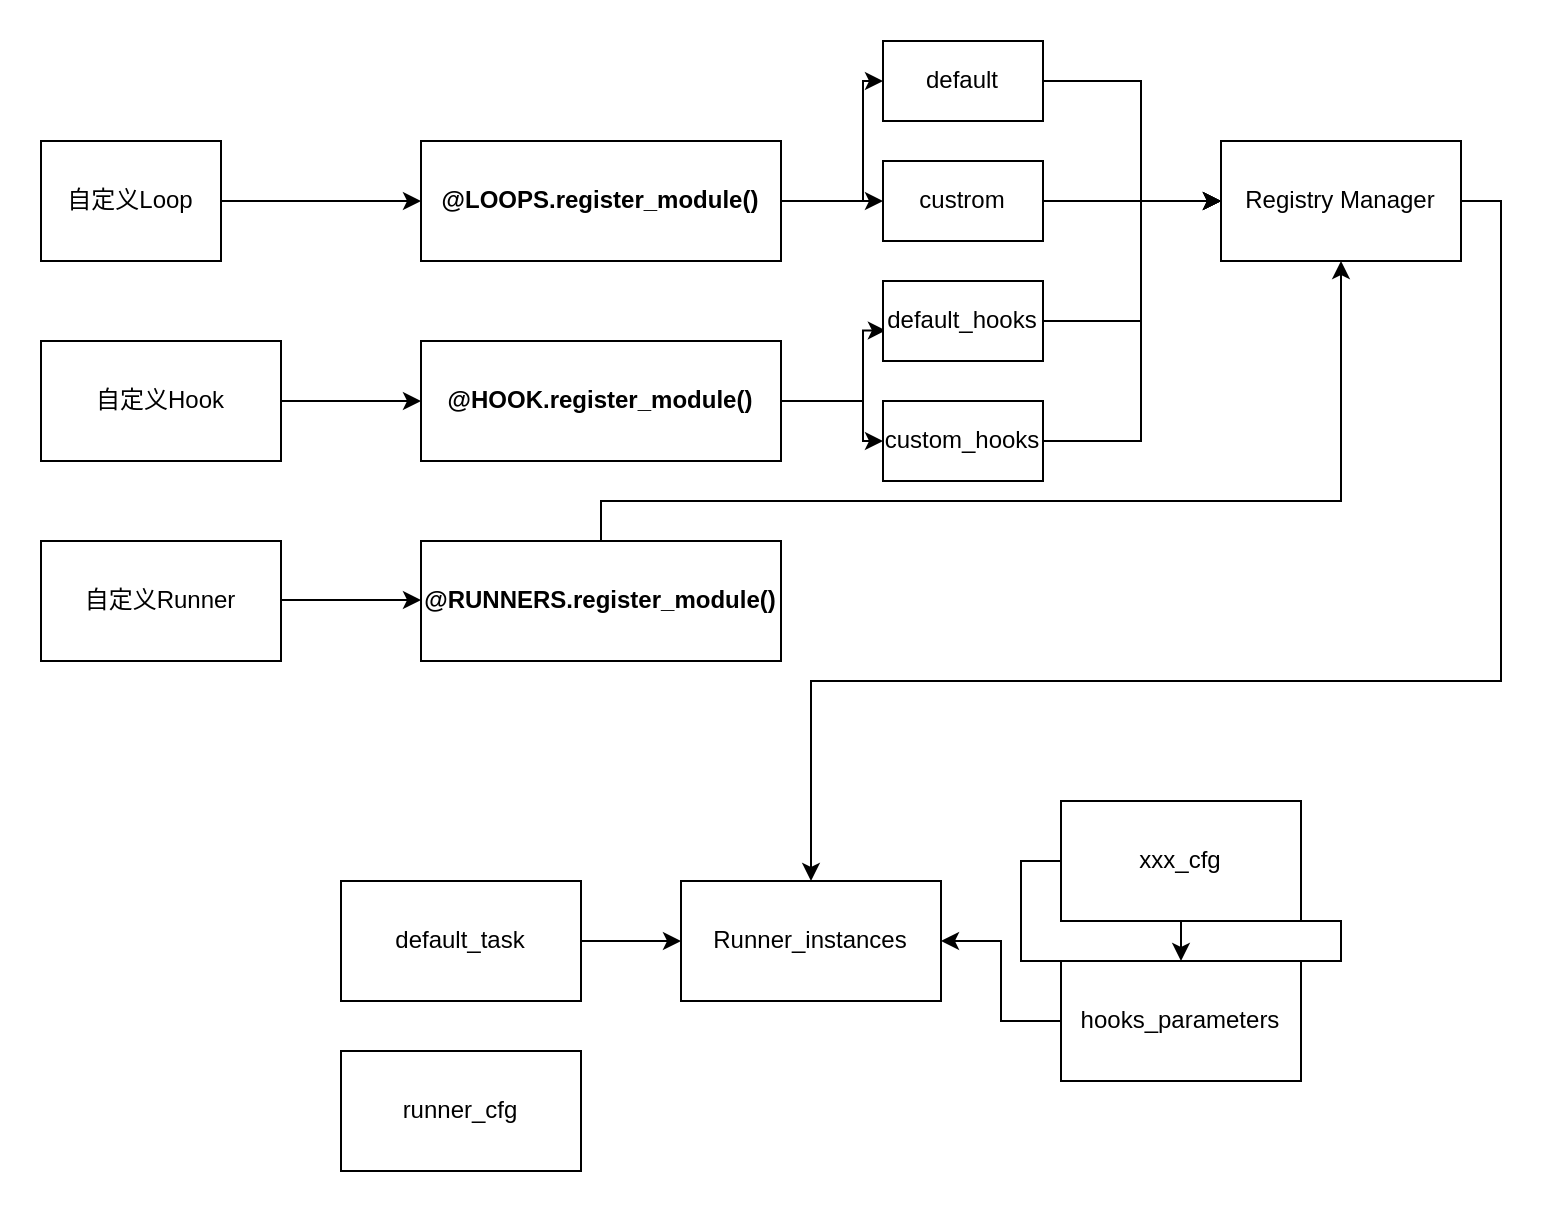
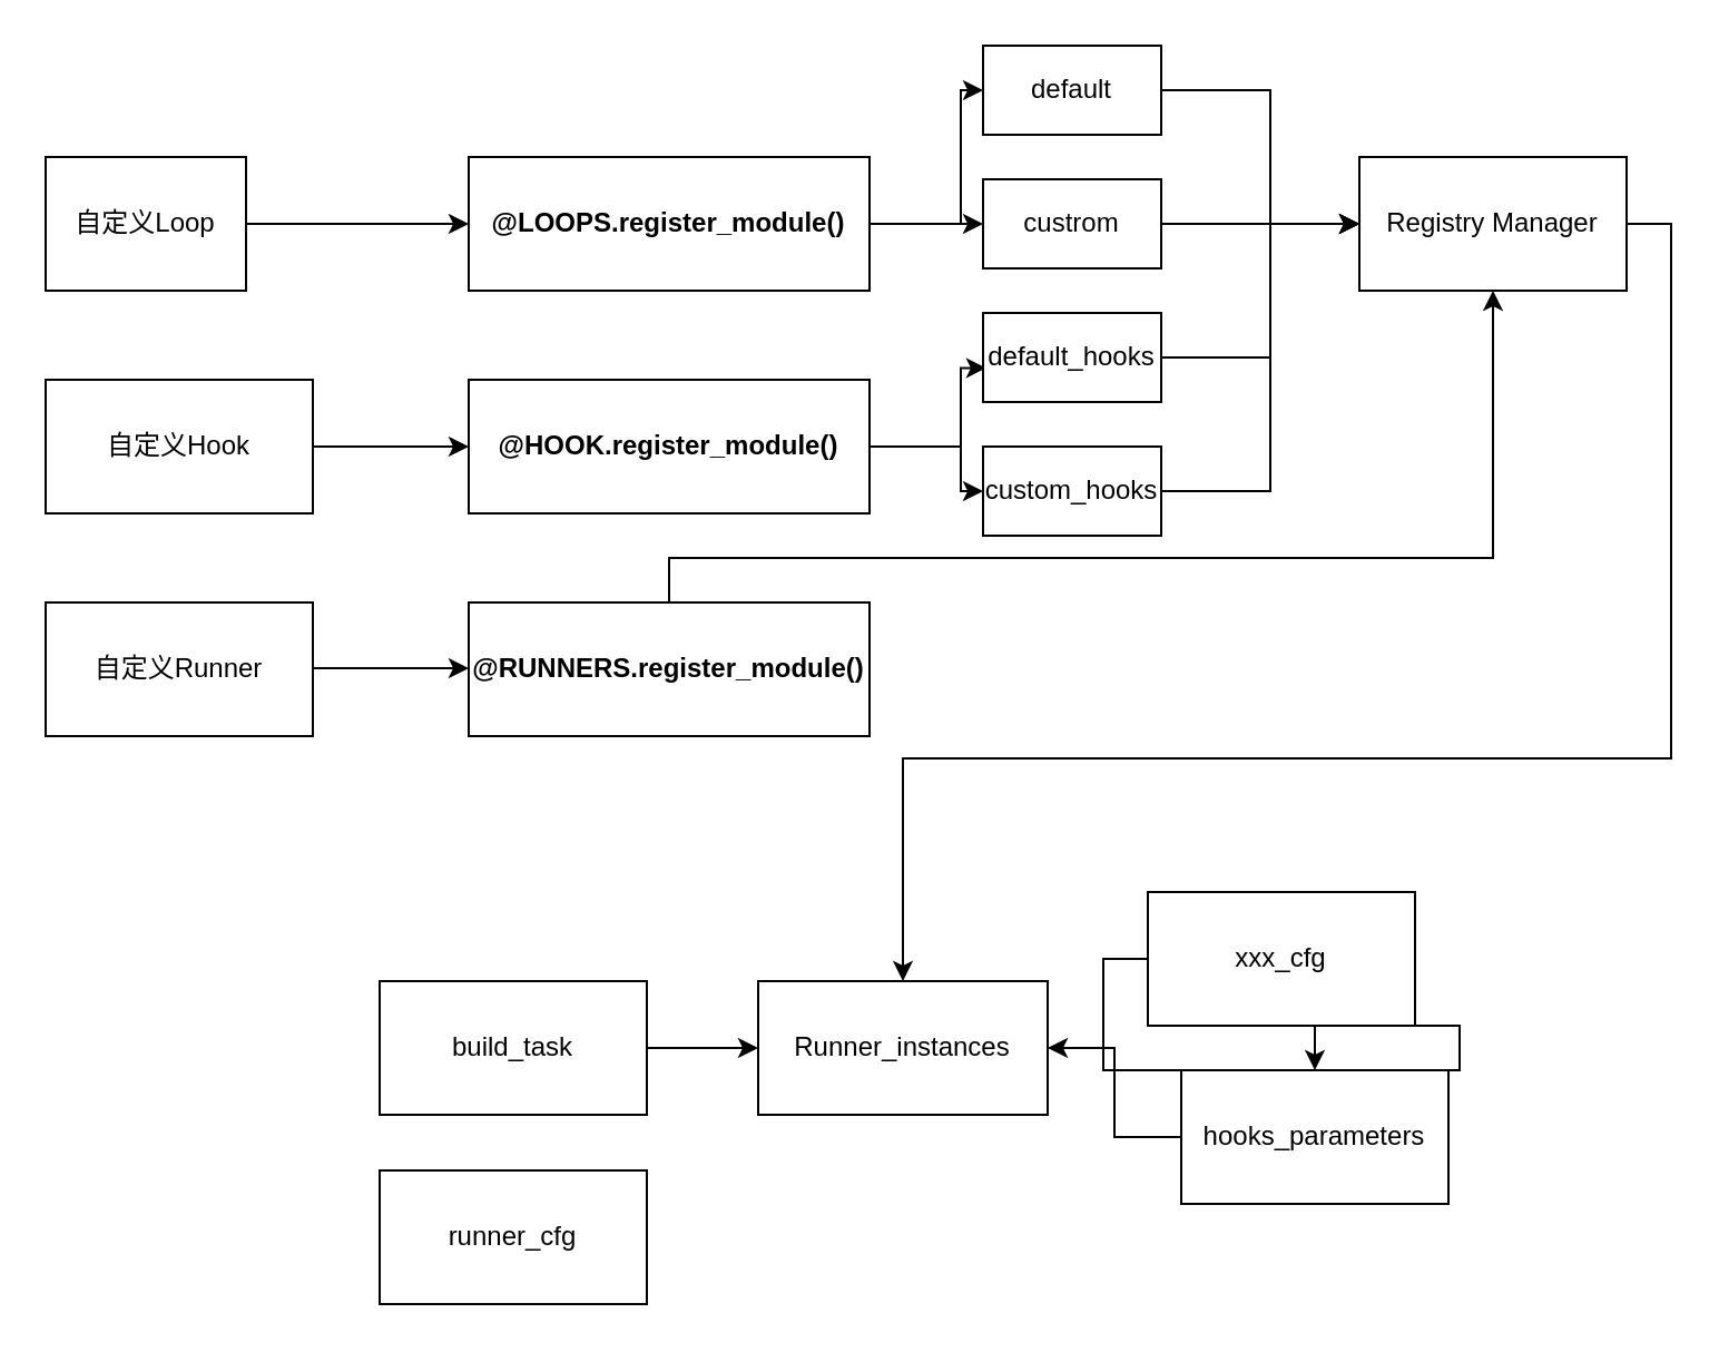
  <mxCell id="0" />
  <mxCell id="1" parent="0" />
  <mxCell id="2" style="edgeStyle=orthogonalEdgeStyle;rounded=0;orthogonalLoop=1;jettySize=auto;html=1;exitX=1;exitY=0.5;exitDx=0;exitDy=0;" edge="1" parent="1" source="3" target="12"><mxGeometry relative="1" as="geometry" /></mxCell>
  <mxCell id="3" value="自定义Loop" style="rounded=0;whiteSpace=wrap;html=1;" vertex="1" parent="1"><mxGeometry x="20" y="70" width="90" height="60" as="geometry" /></mxCell>
  <mxCell id="4" style="edgeStyle=orthogonalEdgeStyle;rounded=0;orthogonalLoop=1;jettySize=auto;html=1;exitX=1;exitY=0.5;exitDx=0;exitDy=0;" edge="1" parent="1" source="5" target="9"><mxGeometry relative="1" as="geometry" /></mxCell>
  <mxCell id="5" value="自定义Hook" style="rounded=0;whiteSpace=wrap;html=1;" vertex="1" parent="1"><mxGeometry x="20" y="170" width="120" height="60" as="geometry" /></mxCell>
  <mxCell id="6" value="自定义Runner" style="rounded=0;whiteSpace=wrap;html=1;" vertex="1" parent="1"><mxGeometry x="20" y="270" width="120" height="60" as="geometry" /></mxCell>
  <mxCell id="7" style="edgeStyle=orthogonalEdgeStyle;rounded=0;orthogonalLoop=1;jettySize=auto;html=1;exitX=1;exitY=0.5;exitDx=0;exitDy=0;entryX=0.018;entryY=0.618;entryDx=0;entryDy=0;entryPerimeter=0;" edge="1" parent="1" target="19"><mxGeometry relative="1" as="geometry"><mxPoint x="421" y="200" as="sourcePoint" /><Array as="points"><mxPoint x="431" y="200" /><mxPoint x="431" y="165" /></Array></mxGeometry></mxCell>
  <mxCell id="8" style="edgeStyle=orthogonalEdgeStyle;rounded=0;orthogonalLoop=1;jettySize=auto;html=1;" edge="1" parent="1" source="9" target="21"><mxGeometry relative="1" as="geometry"><mxPoint x="421" y="200" as="sourcePoint" /><Array as="points"><mxPoint x="431" y="200" /><mxPoint x="431" y="220" /></Array></mxGeometry></mxCell>
  <mxCell id="9" value="&lt;b&gt;@HOOK.register_module()&lt;br&gt;&lt;/b&gt;" style="rounded=0;whiteSpace=wrap;html=1;" vertex="1" parent="1"><mxGeometry x="210" y="170" width="180" height="60" as="geometry" /></mxCell>
  <mxCell id="10" style="edgeStyle=orthogonalEdgeStyle;rounded=0;orthogonalLoop=1;jettySize=auto;html=1;exitX=1;exitY=0.5;exitDx=0;exitDy=0;entryX=0;entryY=0.5;entryDx=0;entryDy=0;" edge="1" parent="1" target="25"><mxGeometry relative="1" as="geometry"><mxPoint x="421" y="100" as="sourcePoint" /></mxGeometry></mxCell>
  <mxCell id="11" style="edgeStyle=orthogonalEdgeStyle;rounded=0;orthogonalLoop=1;jettySize=auto;html=1;exitX=1;exitY=0.5;exitDx=0;exitDy=0;entryX=0;entryY=0.5;entryDx=0;entryDy=0;" edge="1" parent="1" source="12" target="23"><mxGeometry relative="1" as="geometry"><mxPoint x="421" y="100" as="sourcePoint" /><Array as="points"><mxPoint x="431" y="100" /><mxPoint x="431" y="40" /></Array></mxGeometry></mxCell>
  <mxCell id="12" value="&lt;b&gt;@LOOPS.register_module()&lt;br&gt;&lt;/b&gt;" style="rounded=0;whiteSpace=wrap;html=1;" vertex="1" parent="1"><mxGeometry x="210" y="70" width="180" height="60" as="geometry" /></mxCell>
  <mxCell id="13" style="edgeStyle=orthogonalEdgeStyle;rounded=0;orthogonalLoop=1;jettySize=auto;html=1;exitX=0;exitY=0.5;exitDx=0;exitDy=0;" edge="1" parent="1" source="14" target="29"><mxGeometry relative="1" as="geometry" /></mxCell>
- <mxCell id="14" value="xxx_cfg" style="rounded=0;whiteSpace=wrap;html=1;" vertex="1" parent="1"><mxGeometry x="530" y="400" width="120" height="60" as="geometry" /></mxCell>
+ <mxCell id="14" value="xxx_cfg" style="rounded=0;whiteSpace=wrap;html=1;" vertex="1" parent="1"><mxGeometry x="515" y="400" width="120" height="60" as="geometry" /></mxCell>
  <mxCell id="15" style="edgeStyle=orthogonalEdgeStyle;rounded=0;orthogonalLoop=1;jettySize=auto;html=1;exitX=0.5;exitY=0;exitDx=0;exitDy=0;" edge="1" parent="1" source="16" target="27"><mxGeometry relative="1" as="geometry"><Array as="points"><mxPoint x="300" y="250" /><mxPoint x="670" y="250" /></Array></mxGeometry></mxCell>
  <mxCell id="16" value="&lt;b&gt;@RUNNERS.register_module()&lt;br&gt;&lt;/b&gt;" style="rounded=0;whiteSpace=wrap;html=1;" vertex="1" parent="1"><mxGeometry x="210" y="270" width="180" height="60" as="geometry" /></mxCell>
  <mxCell id="17" style="edgeStyle=orthogonalEdgeStyle;rounded=0;orthogonalLoop=1;jettySize=auto;html=1;exitX=1;exitY=0.5;exitDx=0;exitDy=0;" edge="1" parent="1"><mxGeometry relative="1" as="geometry"><mxPoint x="140" y="299.52" as="sourcePoint" /><mxPoint x="210" y="299.52" as="targetPoint" /></mxGeometry></mxCell>
  <mxCell id="18" style="edgeStyle=orthogonalEdgeStyle;rounded=0;orthogonalLoop=1;jettySize=auto;html=1;exitX=1;exitY=0.5;exitDx=0;exitDy=0;" edge="1" parent="1" source="19"><mxGeometry relative="1" as="geometry"><mxPoint x="610" y="100" as="targetPoint" /><Array as="points"><mxPoint x="570" y="160" /><mxPoint x="570" y="100" /></Array></mxGeometry></mxCell>
  <mxCell id="19" value="default_hooks" style="rounded=0;whiteSpace=wrap;html=1;" vertex="1" parent="1"><mxGeometry x="441" y="140" width="80" height="40" as="geometry" /></mxCell>
  <mxCell id="20" style="edgeStyle=orthogonalEdgeStyle;rounded=0;orthogonalLoop=1;jettySize=auto;html=1;exitX=1;exitY=0.5;exitDx=0;exitDy=0;" edge="1" parent="1" source="21"><mxGeometry x="0.043" y="-20" relative="1" as="geometry"><mxPoint x="610" y="100" as="targetPoint" /><Array as="points"><mxPoint x="570" y="220" /><mxPoint x="570" y="100" /></Array><mxPoint as="offset" /></mxGeometry></mxCell>
  <mxCell id="21" value="custom_hooks" style="rounded=0;whiteSpace=wrap;html=1;" vertex="1" parent="1"><mxGeometry x="441" y="200" width="80" height="40" as="geometry" /></mxCell>
  <mxCell id="22" style="edgeStyle=orthogonalEdgeStyle;rounded=0;orthogonalLoop=1;jettySize=auto;html=1;exitX=1;exitY=0.5;exitDx=0;exitDy=0;entryX=0;entryY=0.5;entryDx=0;entryDy=0;" edge="1" parent="1" source="23" target="27"><mxGeometry relative="1" as="geometry"><Array as="points"><mxPoint x="570" y="40" /><mxPoint x="570" y="100" /></Array></mxGeometry></mxCell>
  <mxCell id="23" value="default" style="rounded=0;whiteSpace=wrap;html=1;" vertex="1" parent="1"><mxGeometry x="441" y="20" width="80" height="40" as="geometry" /></mxCell>
  <mxCell id="24" style="edgeStyle=orthogonalEdgeStyle;rounded=0;orthogonalLoop=1;jettySize=auto;html=1;exitX=1;exitY=0.5;exitDx=0;exitDy=0;entryX=0;entryY=0.5;entryDx=0;entryDy=0;" edge="1" parent="1" source="25" target="27"><mxGeometry relative="1" as="geometry" /></mxCell>
  <mxCell id="25" value="custrom" style="rounded=0;whiteSpace=wrap;html=1;" vertex="1" parent="1"><mxGeometry x="441" y="80" width="80" height="40" as="geometry" /></mxCell>
  <mxCell id="26" style="edgeStyle=orthogonalEdgeStyle;rounded=0;orthogonalLoop=1;jettySize=auto;html=1;exitX=1;exitY=0.5;exitDx=0;exitDy=0;entryX=0.5;entryY=0;entryDx=0;entryDy=0;" edge="1" parent="1" source="27" target="30"><mxGeometry relative="1" as="geometry"><Array as="points"><mxPoint x="750" y="100" /><mxPoint x="750" y="340" /><mxPoint x="405" y="340" /></Array></mxGeometry></mxCell>
  <mxCell id="27" value="Registry Manager" style="rounded=0;whiteSpace=wrap;html=1;" vertex="1" parent="1"><mxGeometry x="610" y="70" width="120" height="60" as="geometry" /></mxCell>
  <mxCell id="28" style="edgeStyle=orthogonalEdgeStyle;rounded=0;orthogonalLoop=1;jettySize=auto;html=1;exitX=0;exitY=0.5;exitDx=0;exitDy=0;" edge="1" parent="1" source="29"><mxGeometry relative="1" as="geometry"><mxPoint x="470" y="470" as="targetPoint" /><Array as="points"><mxPoint x="500" y="510" /><mxPoint x="500" y="470" /></Array></mxGeometry></mxCell>
  <mxCell id="29" value="hooks_parameters" style="rounded=0;whiteSpace=wrap;html=1;" vertex="1" parent="1"><mxGeometry x="530" y="480" width="120" height="60" as="geometry" /></mxCell>
  <mxCell id="30" value="Runner_instances" style="rounded=0;whiteSpace=wrap;html=1;" vertex="1" parent="1"><mxGeometry x="340" y="440" width="130" height="60" as="geometry" /></mxCell>
  <mxCell id="31" style="edgeStyle=orthogonalEdgeStyle;rounded=0;orthogonalLoop=1;jettySize=auto;html=1;exitX=1;exitY=0.5;exitDx=0;exitDy=0;" edge="1" parent="1" source="32" target="30"><mxGeometry relative="1" as="geometry" /></mxCell>
- <mxCell id="32" value="default_task" style="rounded=0;whiteSpace=wrap;html=1;" vertex="1" parent="1"><mxGeometry x="170" y="440" width="120" height="60" as="geometry" /></mxCell>
+ <mxCell id="32" value="build_task" style="rounded=0;whiteSpace=wrap;html=1;" vertex="1" parent="1"><mxGeometry x="170" y="440" width="120" height="60" as="geometry" /></mxCell>
  <mxCell id="33" value="runner_cfg" style="rounded=0;whiteSpace=wrap;html=1;" vertex="1" parent="1"><mxGeometry x="170" y="525" width="120" height="60" as="geometry" /></mxCell>
